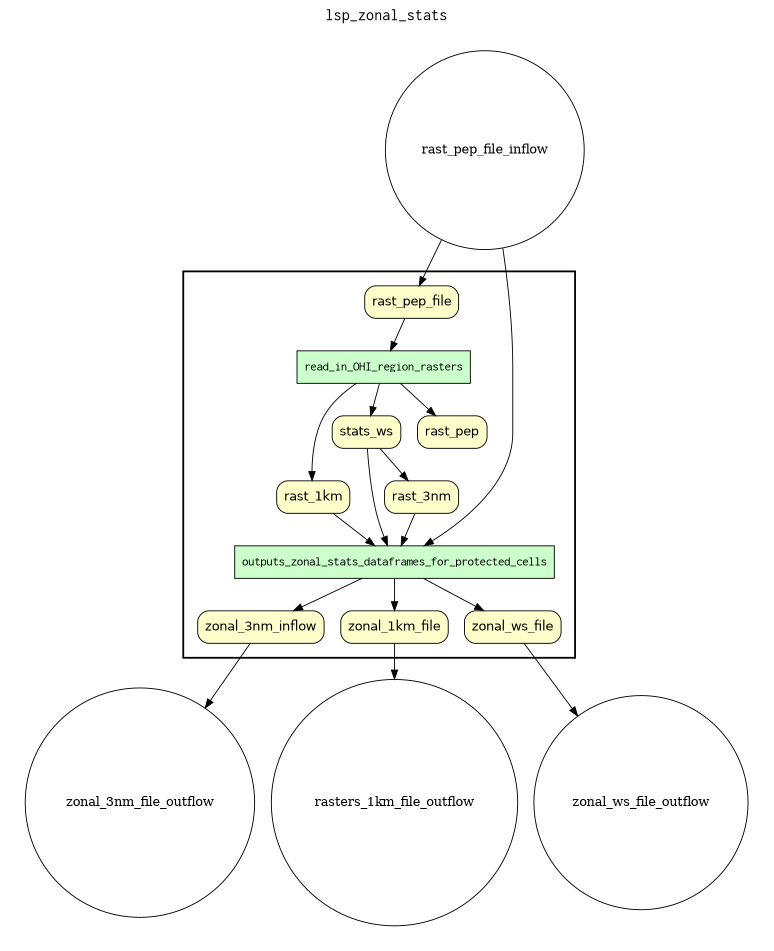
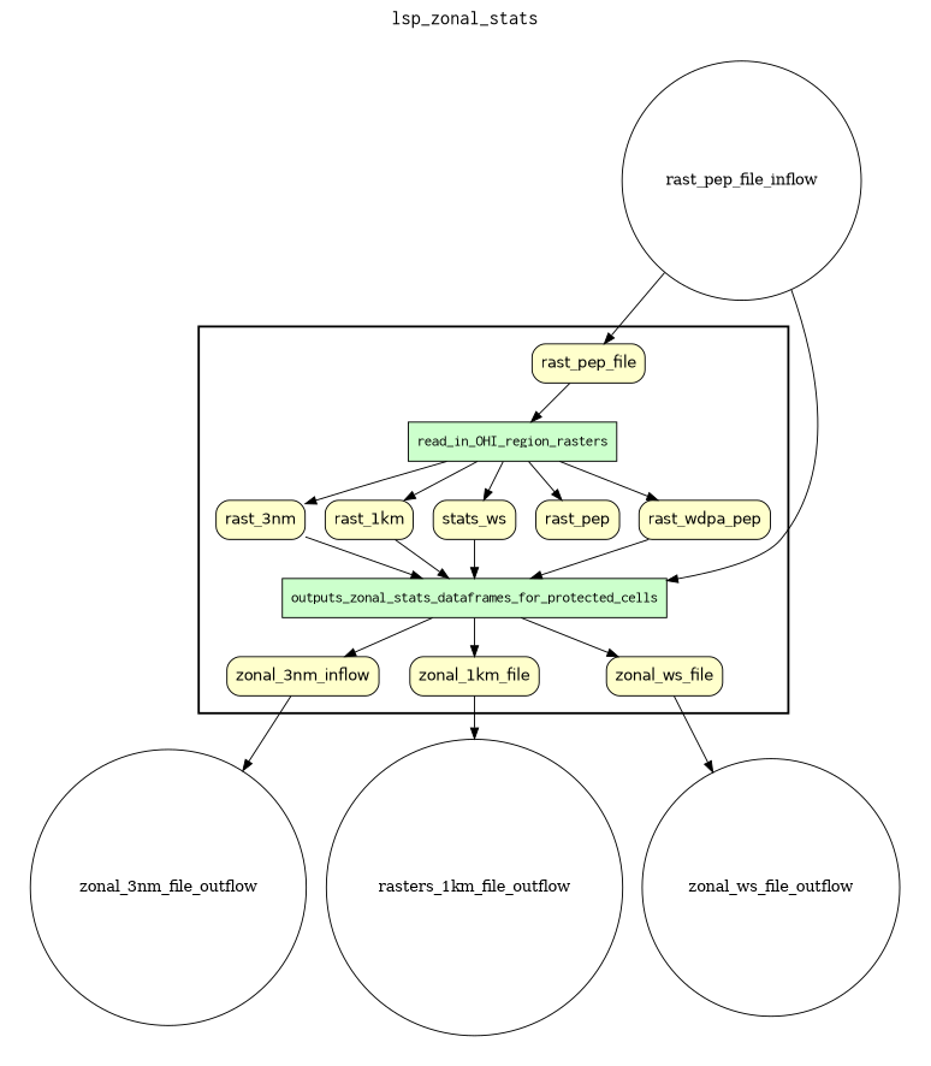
  digraph {
    fontname=Courier
    fontsize=18
    label=lsp_zonal_stats
    labelloc=t
    rankdir=TB
    node [fillcolor="#FFFFCC" fontname=Helvetica peripheries=1 shape=box style="rounded,filled"]
    outputs_zonal_stats_dataframes_for_protected_cells [fillcolor="#CCFFCC" fontname=Courier style=filled]
    read_in_OHI_region_rasters [fillcolor="#CCFFCC" fontname=Courier style=filled]
    rast_pep_file
    rast_3nm
    rast_1km
    n6 [label=stats_ws]
    rast_pep
+   rast_wdpa_pep
    n9 [label=zonal_3nm_inflow]
    zonal_1km_file
    zonal_ws_file
    rast_pep_file_inflow [fillcolor="#FFFFFF" shape=circle width=0.2 fontname="" style=""]
    zonal_ws_file_outflow [fillcolor="#FFFFFF" shape=circle width=0.2 fontname="" style=""]
    n14 [fillcolor="#FFFFFF" label=rasters_1km_file_outflow shape=circle width=0.2 fontname="" style=""]
    zonal_3nm_file_outflow [fillcolor="#FFFFFF" shape=circle width=0.2 fontname="" style=""]
    subgraph cluster_1 {
      color=black
      label=""
      penwidth=2
      subgraph cluster_2 {
        color=white
        label=""
        penwidth=2
        outputs_zonal_stats_dataframes_for_protected_cells
        read_in_OHI_region_rasters
        rast_pep_file
        rast_3nm
        rast_1km
        n6
        rast_pep
+       rast_wdpa_pep
        n9
        zonal_1km_file
        zonal_ws_file
      }
    }
    subgraph cluster_3 {
      color=white
      label=""
      penwidth=2
      subgraph cluster_4 {
        color=white
        label=""
        penwidth=2
        rast_pep_file_inflow
      }
    }
    subgraph cluster_5 {
      color=white
      label=""
      penwidth=2
      subgraph cluster_6 {
        color=white
        label=""
        penwidth=2
        zonal_ws_file_outflow
        n14
        zonal_3nm_file_outflow
      }
    }
    outputs_zonal_stats_dataframes_for_protected_cells -> n9
    outputs_zonal_stats_dataframes_for_protected_cells -> zonal_1km_file
    outputs_zonal_stats_dataframes_for_protected_cells -> zonal_ws_file
-   n6 -> rast_3nm
+   read_in_OHI_region_rasters -> rast_3nm
    read_in_OHI_region_rasters -> rast_1km
    read_in_OHI_region_rasters -> n6
    read_in_OHI_region_rasters -> rast_pep
+   read_in_OHI_region_rasters -> rast_wdpa_pep
    rast_pep_file -> read_in_OHI_region_rasters
    rast_3nm -> outputs_zonal_stats_dataframes_for_protected_cells
    rast_1km -> outputs_zonal_stats_dataframes_for_protected_cells
    n6 -> outputs_zonal_stats_dataframes_for_protected_cells
+   rast_wdpa_pep -> outputs_zonal_stats_dataframes_for_protected_cells
    n9 -> zonal_3nm_file_outflow
    zonal_1km_file -> n14
    zonal_ws_file -> zonal_ws_file_outflow
    rast_pep_file_inflow -> outputs_zonal_stats_dataframes_for_protected_cells
    rast_pep_file_inflow -> rast_pep_file
  }
